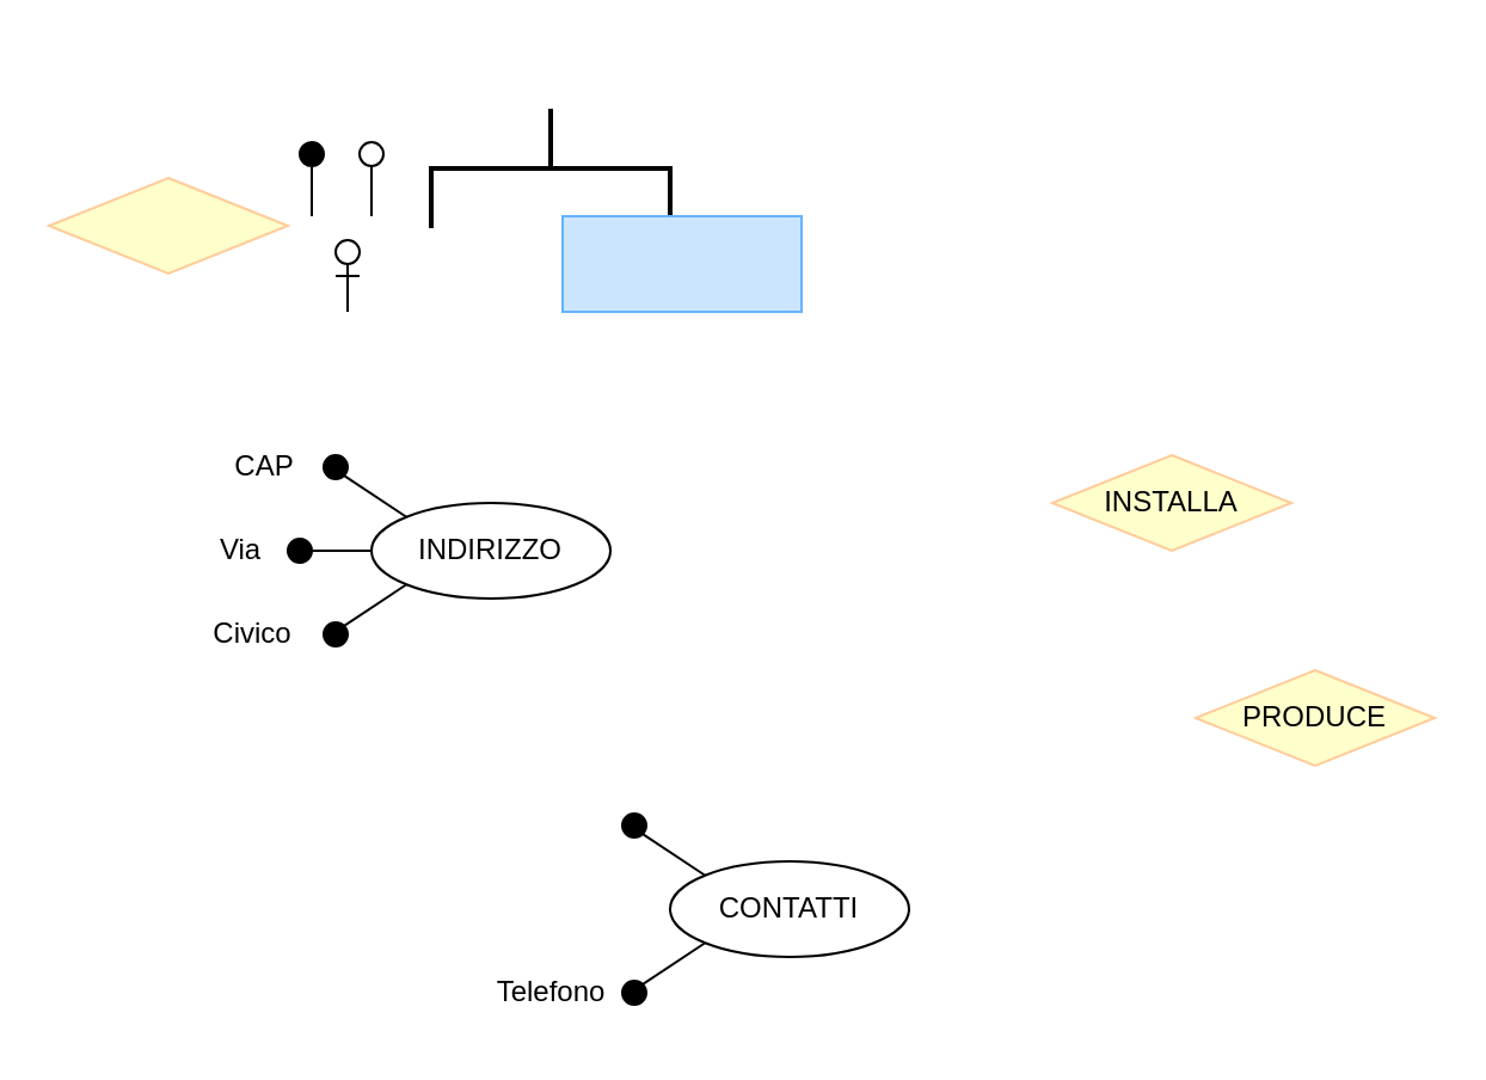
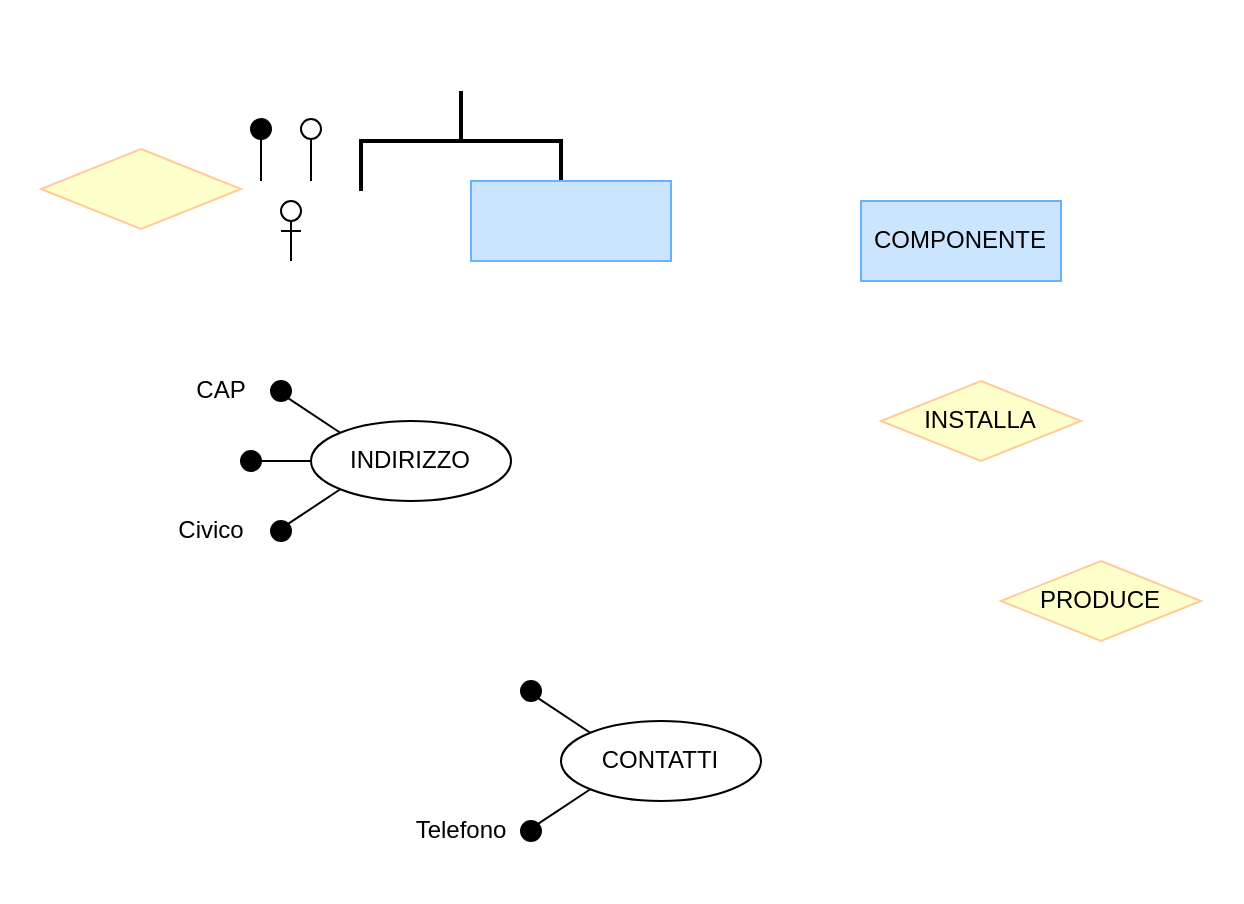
  <mxCell id="0" />
  <mxCell id="1" parent="0" />
  <mxCell id="2" value="" style="rhombus;whiteSpace=wrap;html=1;fillColor=#FFFFCC;strokeColor=#FFCC99;" vertex="1" parent="1"><mxGeometry x="20" y="74" width="100" height="40" as="geometry" /></mxCell>
  <mxCell id="3" value="" style="strokeWidth=2;html=1;shape=mxgraph.flowchart.annotation_2;align=left;labelPosition=right;pointerEvents=1;rotation=90;" vertex="1" parent="1"><mxGeometry x="205" y="20" width="50" height="100" as="geometry" /></mxCell>
  <mxCell id="4" value="" style="rounded=0;whiteSpace=wrap;html=1;fillColor=#CCE5FF;strokeColor=#66B2FF;" vertex="1" parent="1"><mxGeometry x="235" y="90" width="100" height="40" as="geometry" /></mxCell>
+ <mxCell id="5" value="COMPONENTE" style="rounded=0;whiteSpace=wrap;html=1;fillColor=#CCE5FF;strokeColor=#66B2FF;" vertex="1" parent="1"><mxGeometry x="430" y="100" width="100" height="40" as="geometry" /></mxCell>
  <mxCell id="6" value="" style="group" vertex="1" connectable="0" parent="1"><mxGeometry x="75" y="180" width="180" height="100" as="geometry" /></mxCell>
  <mxCell id="7" value="INDIRIZZO" style="ellipse;whiteSpace=wrap;html=1;fillColor=default;" vertex="1" parent="6"><mxGeometry x="80" y="30" width="100" height="40" as="geometry" /></mxCell>
  <mxCell id="8" value="" style="ellipse;whiteSpace=wrap;html=1;aspect=fixed;fillColor=light-dark(#000000,transparent);strokeColor=default;direction=south;" vertex="1" parent="6"><mxGeometry x="45" y="45" width="10" height="10" as="geometry" /></mxCell>
  <mxCell id="9" value="" style="endArrow=none;html=1;rounded=0;entryX=0;entryY=0.5;entryDx=0;entryDy=0;exitX=0.5;exitY=0;exitDx=0;exitDy=0;" edge="1" parent="6" source="8" target="7"><mxGeometry width="50" height="50" relative="1" as="geometry"><mxPoint x="155" y="21" as="sourcePoint" /><mxPoint x="85" y="41" as="targetPoint" /></mxGeometry></mxCell>
  <mxCell id="10" value="" style="endArrow=none;html=1;rounded=0;entryX=0;entryY=0;entryDx=0;entryDy=0;exitX=1;exitY=0;exitDx=0;exitDy=0;" edge="1" parent="6" source="11" target="7"><mxGeometry width="50" height="50" relative="1" as="geometry"><mxPoint x="125" y="10" as="sourcePoint" /><mxPoint x="125" y="30" as="targetPoint" /></mxGeometry></mxCell>
  <mxCell id="11" value="" style="ellipse;whiteSpace=wrap;html=1;aspect=fixed;fillColor=light-dark(#000000,transparent);strokeColor=default;direction=south;" vertex="1" parent="6"><mxGeometry x="60" y="10" width="10" height="10" as="geometry" /></mxCell>
  <mxCell id="12" value="" style="ellipse;whiteSpace=wrap;html=1;aspect=fixed;fillColor=light-dark(#000000,transparent);strokeColor=default;direction=south;" vertex="1" parent="6"><mxGeometry x="60" y="80" width="10" height="10" as="geometry" /></mxCell>
  <mxCell id="13" value="" style="endArrow=none;html=1;rounded=0;entryX=0;entryY=1;entryDx=0;entryDy=0;exitX=0;exitY=0;exitDx=0;exitDy=0;" edge="1" parent="6" source="12" target="7"><mxGeometry width="50" height="50" relative="1" as="geometry"><mxPoint x="165" y="31" as="sourcePoint" /><mxPoint x="95" y="51" as="targetPoint" /><Array as="points" /></mxGeometry></mxCell>
- <mxCell id="14" value="Via" style="text;html=1;align=center;verticalAlign=middle;resizable=0;points=[];autosize=1;strokeColor=none;fillColor=none;" vertex="1" parent="6"><mxGeometry x="5" y="35" width="40" height="30" as="geometry" /></mxCell>
  <mxCell id="15" value="CAP" style="text;html=1;align=center;verticalAlign=middle;resizable=0;points=[];autosize=1;strokeColor=none;fillColor=none;" vertex="1" parent="6"><mxGeometry x="10" width="50" height="30" as="geometry" /></mxCell>
  <mxCell id="16" value="Civico" style="text;html=1;align=center;verticalAlign=middle;resizable=0;points=[];autosize=1;strokeColor=none;fillColor=none;" vertex="1" parent="6"><mxGeometry y="70" width="60" height="30" as="geometry" /></mxCell>
  <mxCell id="17" value="PRODUCE" style="rhombus;whiteSpace=wrap;html=1;fillColor=#FFFFCC;strokeColor=#FFCC99;" vertex="1" parent="1"><mxGeometry x="500" y="280" width="100" height="40" as="geometry" /></mxCell>
  <mxCell id="18" value="INSTALLA" style="rhombus;whiteSpace=wrap;html=1;fillColor=#FFFFCC;strokeColor=#FFCC99;" vertex="1" parent="1"><mxGeometry x="440" y="190" width="100" height="40" as="geometry" /></mxCell>
  <mxCell id="19" value="" style="group" vertex="1" connectable="0" parent="1"><mxGeometry x="125" y="59" width="10" height="31" as="geometry" /></mxCell>
  <mxCell id="20" value="" style="ellipse;whiteSpace=wrap;html=1;aspect=fixed;fillColor=light-dark(#000000,#FFFFFF);strokeColor=default;" vertex="1" parent="19"><mxGeometry width="10" height="10" as="geometry" /></mxCell>
  <mxCell id="21" value="" style="endArrow=none;html=1;rounded=0;entryX=0.5;entryY=1;entryDx=0;entryDy=0;" edge="1" parent="19" target="20"><mxGeometry width="50" height="50" relative="1" as="geometry"><mxPoint x="5" y="31" as="sourcePoint" /><mxPoint x="75" y="11" as="targetPoint" /></mxGeometry></mxCell>
  <mxCell id="22" value="" style="group" vertex="1" connectable="0" parent="1"><mxGeometry x="150" y="59" width="10" height="31" as="geometry" /></mxCell>
  <mxCell id="23" value="" style="ellipse;whiteSpace=wrap;html=1;aspect=fixed;fillColor=#FFFFFF;strokeColor=default;" vertex="1" parent="22"><mxGeometry width="10" height="10" as="geometry" /></mxCell>
  <mxCell id="24" value="" style="endArrow=none;html=1;rounded=0;entryX=0.5;entryY=1;entryDx=0;entryDy=0;" edge="1" parent="22" target="23"><mxGeometry width="50" height="50" relative="1" as="geometry"><mxPoint x="5" y="31" as="sourcePoint" /><mxPoint x="75" y="11" as="targetPoint" /></mxGeometry></mxCell>
  <mxCell id="25" value="" style="group" vertex="1" connectable="0" parent="1"><mxGeometry x="200" y="330" width="180" height="100" as="geometry" /></mxCell>
  <mxCell id="26" value="CONTATTI" style="ellipse;whiteSpace=wrap;html=1;fillColor=default;" vertex="1" parent="25"><mxGeometry x="80" y="30" width="100" height="40" as="geometry" /></mxCell>
  <mxCell id="27" value="" style="endArrow=none;html=1;rounded=0;entryX=0;entryY=0;entryDx=0;entryDy=0;exitX=1;exitY=0;exitDx=0;exitDy=0;" edge="1" parent="25" source="28" target="26"><mxGeometry width="50" height="50" relative="1" as="geometry"><mxPoint x="125" y="10" as="sourcePoint" /><mxPoint x="125" y="30" as="targetPoint" /></mxGeometry></mxCell>
  <mxCell id="28" value="" style="ellipse;whiteSpace=wrap;html=1;aspect=fixed;fillColor=light-dark(#000000,transparent);strokeColor=default;direction=south;" vertex="1" parent="25"><mxGeometry x="60" y="10" width="10" height="10" as="geometry" /></mxCell>
  <mxCell id="29" value="" style="ellipse;whiteSpace=wrap;html=1;aspect=fixed;fillColor=light-dark(#000000,transparent);strokeColor=default;direction=south;" vertex="1" parent="25"><mxGeometry x="60" y="80" width="10" height="10" as="geometry" /></mxCell>
  <mxCell id="30" value="" style="endArrow=none;html=1;rounded=0;entryX=0;entryY=1;entryDx=0;entryDy=0;exitX=0;exitY=0;exitDx=0;exitDy=0;" edge="1" parent="25" source="29" target="26"><mxGeometry width="50" height="50" relative="1" as="geometry"><mxPoint x="165" y="31" as="sourcePoint" /><mxPoint x="95" y="51" as="targetPoint" /><Array as="points" /></mxGeometry></mxCell>
  <mxCell id="31" value="Telefono" style="text;html=1;align=center;verticalAlign=middle;resizable=0;points=[];autosize=1;strokeColor=none;fillColor=none;" vertex="1" parent="25"><mxGeometry x="-5" y="70" width="70" height="30" as="geometry" /></mxCell>
  <mxCell id="32" value="" style="group" vertex="1" connectable="0" parent="1"><mxGeometry x="140" y="100" width="10" height="41" as="geometry" /></mxCell>
  <mxCell id="33" value="" style="group;rotation=0;" vertex="1" connectable="0" parent="32"><mxGeometry y="10" width="10" height="31" as="geometry" /></mxCell>
  <mxCell id="34" value="" style="endArrow=none;html=1;rounded=0;entryX=0.5;entryY=1;entryDx=0;entryDy=0;" edge="1" parent="33" target="36"><mxGeometry width="50" height="50" relative="1" as="geometry"><mxPoint x="5" y="20" as="sourcePoint" /><mxPoint x="76" y="11" as="targetPoint" /></mxGeometry></mxCell>
  <mxCell id="35" value="" style="endArrow=none;html=1;rounded=0;" edge="1" parent="33"><mxGeometry width="50" height="50" relative="1" as="geometry"><mxPoint x="10" y="5" as="sourcePoint" /><mxPoint y="5" as="targetPoint" /></mxGeometry></mxCell>
  <mxCell id="36" value="" style="ellipse;whiteSpace=wrap;html=1;aspect=fixed;fillColor=#FFFFFF;strokeColor=default;rotation=0;" vertex="1" parent="32"><mxGeometry width="10" height="10" as="geometry" /></mxCell>
